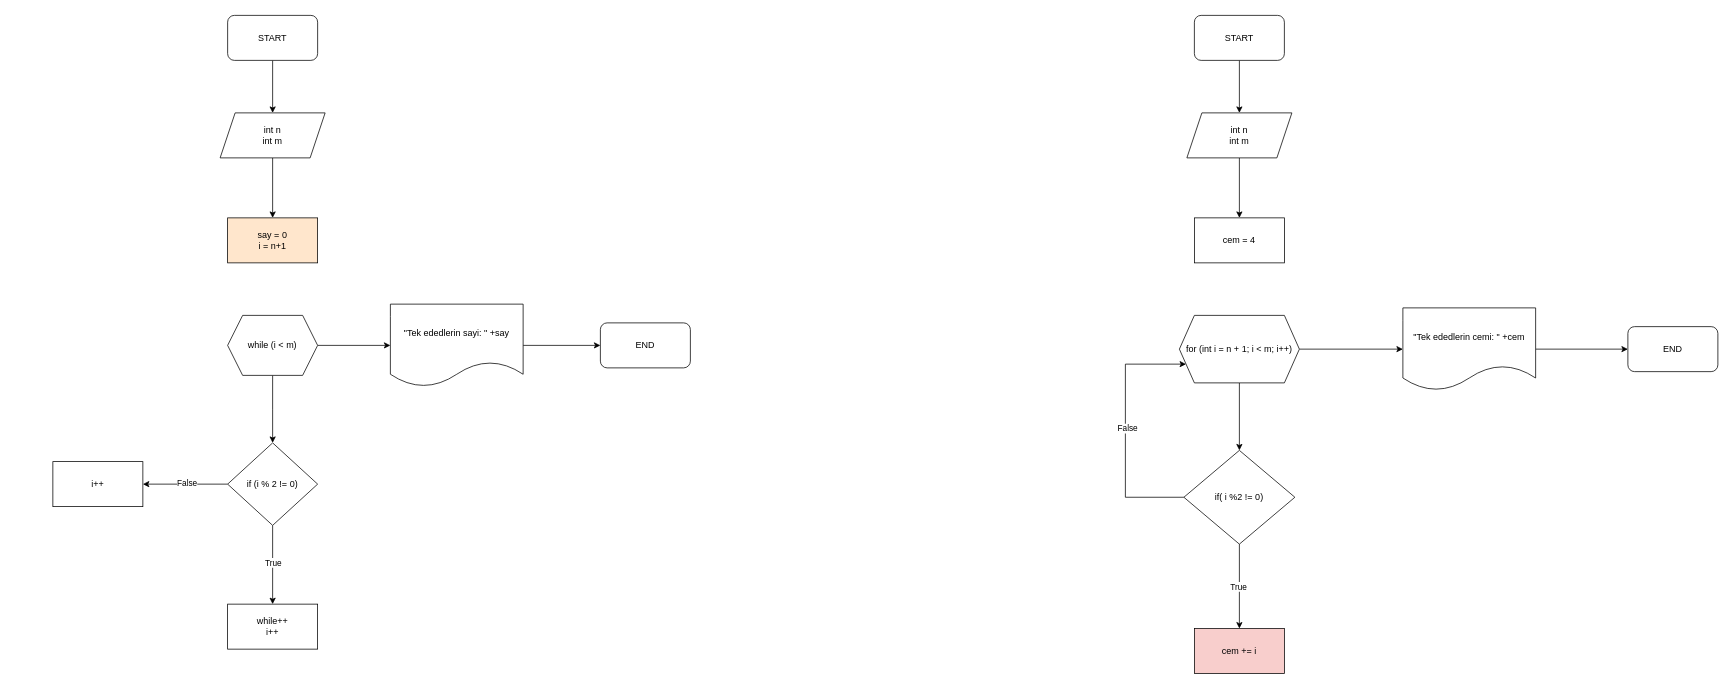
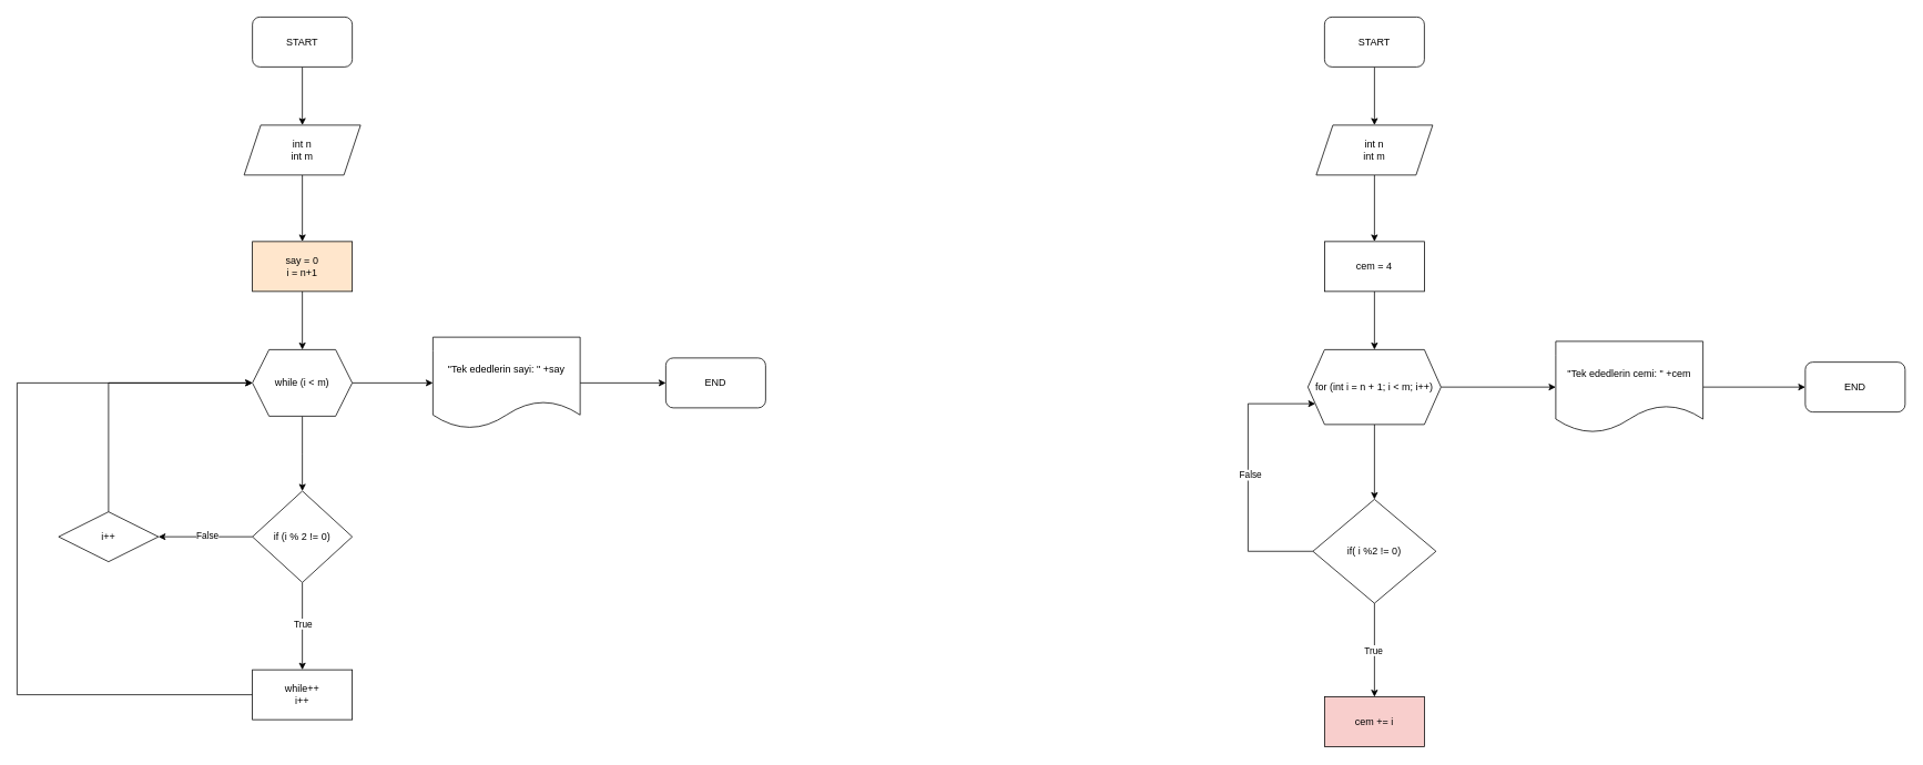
  <mxCell id="0" />
  <mxCell id="1" parent="0" />
  <mxCell id="2" value="" style="edgeStyle=orthogonalEdgeStyle;rounded=0;orthogonalLoop=1;jettySize=auto;html=1;" edge="1" parent="1" source="3" target="5"><mxGeometry relative="1" as="geometry" /></mxCell>
  <mxCell id="3" value="START" style="rounded=1;whiteSpace=wrap;html=1;" vertex="1" parent="1"><mxGeometry x="303" y="20" width="120" height="60" as="geometry" /></mxCell>
  <mxCell id="4" value="" style="edgeStyle=orthogonalEdgeStyle;rounded=0;orthogonalLoop=1;jettySize=auto;html=1;" edge="1" parent="1" source="5" target="7"><mxGeometry relative="1" as="geometry" /></mxCell>
  <mxCell id="5" value="int n&lt;div&gt;int m&lt;/div&gt;" style="shape=parallelogram;perimeter=parallelogramPerimeter;whiteSpace=wrap;html=1;fixedSize=1;" vertex="1" parent="1"><mxGeometry x="293" y="150" width="140" height="60" as="geometry" /></mxCell>
+ <mxCell id="6" value="" style="edgeStyle=orthogonalEdgeStyle;rounded=0;orthogonalLoop=1;jettySize=auto;html=1;" edge="1" parent="1" source="7" target="10"><mxGeometry relative="1" as="geometry" /></mxCell>
  <mxCell id="7" value="say = 0&lt;div&gt;i = n+1&lt;/div&gt;" style="whiteSpace=wrap;html=1;fillColor=#ffe6cc;" vertex="1" parent="1"><mxGeometry x="303" y="290" width="120" height="60" as="geometry" /></mxCell>
  <mxCell id="8" value="" style="edgeStyle=orthogonalEdgeStyle;rounded=0;orthogonalLoop=1;jettySize=auto;html=1;" edge="1" parent="1" source="10"><mxGeometry relative="1" as="geometry"><mxPoint x="363" y="590" as="targetPoint" /></mxGeometry></mxCell>
  <mxCell id="9" value="" style="edgeStyle=orthogonalEdgeStyle;rounded=0;orthogonalLoop=1;jettySize=auto;html=1;" edge="1" parent="1" source="10" target="21"><mxGeometry relative="1" as="geometry" /></mxCell>
  <mxCell id="10" value="while (i &amp;lt; m)" style="shape=hexagon;perimeter=hexagonPerimeter2;whiteSpace=wrap;html=1;fixedSize=1;" vertex="1" parent="1"><mxGeometry x="303" y="420" width="120" height="80" as="geometry" /></mxCell>
  <mxCell id="11" value="" style="edgeStyle=orthogonalEdgeStyle;rounded=0;orthogonalLoop=1;jettySize=auto;html=1;" edge="1" parent="1" source="15" target="17"><mxGeometry relative="1" as="geometry" /></mxCell>
  <mxCell id="12" value="True" style="edgeLabel;html=1;align=center;verticalAlign=middle;resizable=0;points=[];" vertex="1" connectable="0" parent="11"><mxGeometry x="-0.063" relative="1" as="geometry"><mxPoint as="offset" /></mxGeometry></mxCell>
  <mxCell id="13" style="edgeStyle=orthogonalEdgeStyle;rounded=0;orthogonalLoop=1;jettySize=auto;html=1;entryX=1;entryY=0.5;entryDx=0;entryDy=0;" edge="1" parent="1" source="15" target="19"><mxGeometry relative="1" as="geometry" /></mxCell>
  <mxCell id="14" value="False" style="edgeLabel;html=1;align=center;verticalAlign=middle;resizable=0;points=[];" vertex="1" connectable="0" parent="13"><mxGeometry x="-0.031" y="-2" relative="1" as="geometry"><mxPoint as="offset" /></mxGeometry></mxCell>
  <mxCell id="15" value="if (i % 2 != 0)" style="rhombus;whiteSpace=wrap;html=1;" vertex="1" parent="1"><mxGeometry x="303" y="590" width="120" height="110" as="geometry" /></mxCell>
+ <mxCell id="16" style="edgeStyle=orthogonalEdgeStyle;rounded=0;orthogonalLoop=1;jettySize=auto;html=1;entryX=0;entryY=0.5;entryDx=0;entryDy=0;" edge="1" parent="1" source="17" target="10"><mxGeometry relative="1" as="geometry"><mxPoint x="130" y="450" as="targetPoint" /><Array as="points"><mxPoint x="20" y="835" /><mxPoint x="20" y="460" /></Array></mxGeometry></mxCell>
  <mxCell id="17" value="while++&lt;div&gt;i++&lt;/div&gt;" style="whiteSpace=wrap;html=1;" vertex="1" parent="1"><mxGeometry x="303" y="805" width="120" height="60" as="geometry" /></mxCell>
- <mxCell id="19" value="i++" style="whiteSpace=wrap;html=1;" vertex="1" parent="1"><mxGeometry x="70" y="615" width="120" height="60" as="geometry" /></mxCell>
+ <mxCell id="18" style="edgeStyle=orthogonalEdgeStyle;rounded=0;orthogonalLoop=1;jettySize=auto;html=1;entryX=0;entryY=0.5;entryDx=0;entryDy=0;" edge="1" parent="1" source="19" target="10"><mxGeometry relative="1" as="geometry"><Array as="points"><mxPoint x="130" y="460" /></Array></mxGeometry></mxCell>
+ <mxCell id="19" value="i++" style="rhombus;whiteSpace=wrap;html=1;" vertex="1" parent="1"><mxGeometry x="70" y="615" width="120" height="60" as="geometry" /></mxCell>
  <mxCell id="20" style="edgeStyle=orthogonalEdgeStyle;rounded=0;orthogonalLoop=1;jettySize=auto;html=1;entryX=0;entryY=0.5;entryDx=0;entryDy=0;" edge="1" parent="1" source="21" target="22"><mxGeometry relative="1" as="geometry" /></mxCell>
  <mxCell id="21" value="&quot;Tek ededlerin sayi: &quot; +say" style="shape=document;whiteSpace=wrap;html=1;boundedLbl=1;" vertex="1" parent="1"><mxGeometry x="520" y="405" width="177" height="110" as="geometry" /></mxCell>
  <mxCell id="22" value="END" style="rounded=1;whiteSpace=wrap;html=1;" vertex="1" parent="1"><mxGeometry x="800" y="430" width="120" height="60" as="geometry" /></mxCell>
  <mxCell id="23" value="" style="edgeStyle=orthogonalEdgeStyle;rounded=0;orthogonalLoop=1;jettySize=auto;html=1;" edge="1" parent="1" source="24" target="26"><mxGeometry relative="1" as="geometry" /></mxCell>
  <mxCell id="24" value="START" style="rounded=1;whiteSpace=wrap;html=1;" vertex="1" parent="1"><mxGeometry x="1592" y="20" width="120" height="60" as="geometry" /></mxCell>
  <mxCell id="25" value="" style="edgeStyle=orthogonalEdgeStyle;rounded=0;orthogonalLoop=1;jettySize=auto;html=1;" edge="1" parent="1" source="26" target="28"><mxGeometry relative="1" as="geometry" /></mxCell>
  <mxCell id="26" value="int n&lt;div&gt;int m&lt;/div&gt;" style="shape=parallelogram;perimeter=parallelogramPerimeter;whiteSpace=wrap;html=1;fixedSize=1;" vertex="1" parent="1"><mxGeometry x="1582" y="150" width="140" height="60" as="geometry" /></mxCell>
+ <mxCell id="27" value="" style="edgeStyle=orthogonalEdgeStyle;rounded=0;orthogonalLoop=1;jettySize=auto;html=1;" edge="1" parent="1" source="28" target="31"><mxGeometry relative="1" as="geometry" /></mxCell>
  <mxCell id="28" value="cem = 4" style="whiteSpace=wrap;html=1;" vertex="1" parent="1"><mxGeometry x="1592" y="290" width="120" height="60" as="geometry" /></mxCell>
  <mxCell id="29" value="" style="edgeStyle=orthogonalEdgeStyle;rounded=0;orthogonalLoop=1;jettySize=auto;html=1;" edge="1" parent="1" source="31" target="36"><mxGeometry relative="1" as="geometry" /></mxCell>
  <mxCell id="30" style="edgeStyle=orthogonalEdgeStyle;rounded=0;orthogonalLoop=1;jettySize=auto;html=1;entryX=0;entryY=0.5;entryDx=0;entryDy=0;" edge="1" parent="1" source="31" target="39"><mxGeometry relative="1" as="geometry" /></mxCell>
  <mxCell id="31" value="for (int i = n + 1; i &amp;lt; m; i++)" style="shape=hexagon;perimeter=hexagonPerimeter2;whiteSpace=wrap;html=1;fixedSize=1;" vertex="1" parent="1"><mxGeometry x="1572" y="420" width="160" height="90" as="geometry" /></mxCell>
  <mxCell id="32" value="" style="edgeStyle=orthogonalEdgeStyle;rounded=0;orthogonalLoop=1;jettySize=auto;html=1;" edge="1" parent="1" source="36" target="37"><mxGeometry relative="1" as="geometry" /></mxCell>
  <mxCell id="33" value="True" style="edgeLabel;html=1;align=center;verticalAlign=middle;resizable=0;points=[];" vertex="1" connectable="0" parent="32"><mxGeometry x="0.003" y="-2" relative="1" as="geometry"><mxPoint as="offset" /></mxGeometry></mxCell>
  <mxCell id="34" style="edgeStyle=orthogonalEdgeStyle;rounded=0;orthogonalLoop=1;jettySize=auto;html=1;entryX=0;entryY=0.75;entryDx=0;entryDy=0;" edge="1" parent="1" source="36" target="31"><mxGeometry relative="1" as="geometry"><mxPoint x="1460" y="550" as="targetPoint" /><Array as="points"><mxPoint x="1500" y="663" /><mxPoint x="1500" y="485" /></Array></mxGeometry></mxCell>
  <mxCell id="35" value="False" style="edgeLabel;html=1;align=center;verticalAlign=middle;resizable=0;points=[];" vertex="1" connectable="0" parent="34"><mxGeometry x="0.16" y="-2" relative="1" as="geometry"><mxPoint y="25" as="offset" /></mxGeometry></mxCell>
  <mxCell id="36" value="if( i %2 != 0)" style="rhombus;whiteSpace=wrap;html=1;" vertex="1" parent="1"><mxGeometry x="1578" y="600" width="148" height="125" as="geometry" /></mxCell>
  <mxCell id="37" value="cem += i" style="whiteSpace=wrap;html=1;fillColor=#f8cecc;" vertex="1" parent="1"><mxGeometry x="1592" y="837.5" width="120" height="60" as="geometry" /></mxCell>
  <mxCell id="38" style="edgeStyle=orthogonalEdgeStyle;rounded=0;orthogonalLoop=1;jettySize=auto;html=1;entryX=0;entryY=0.5;entryDx=0;entryDy=0;" edge="1" parent="1" source="39" target="40"><mxGeometry relative="1" as="geometry" /></mxCell>
  <mxCell id="39" value="&quot;Tek ededlerin cemi: &quot; +cem" style="shape=document;whiteSpace=wrap;html=1;boundedLbl=1;" vertex="1" parent="1"><mxGeometry x="1870" y="410" width="177" height="110" as="geometry" /></mxCell>
  <mxCell id="40" value="END" style="rounded=1;whiteSpace=wrap;html=1;" vertex="1" parent="1"><mxGeometry x="2170" y="435" width="120" height="60" as="geometry" /></mxCell>
